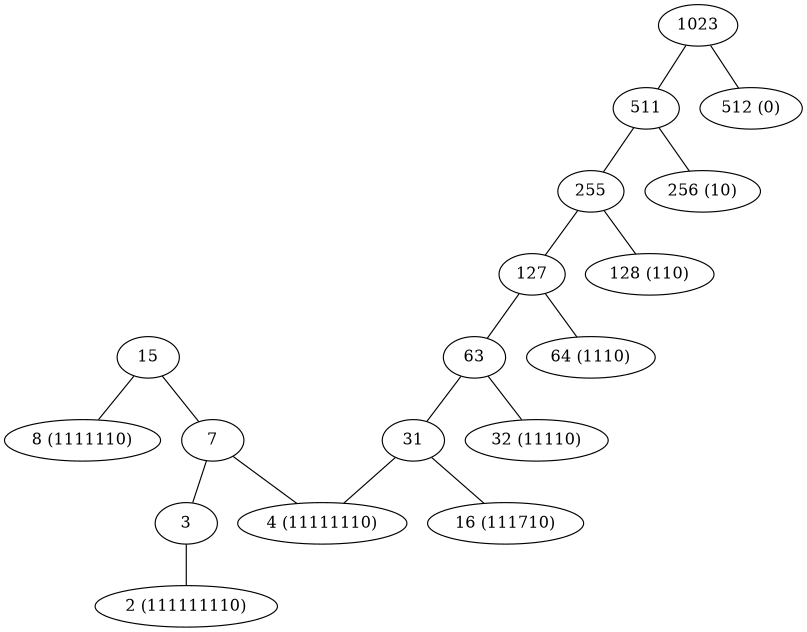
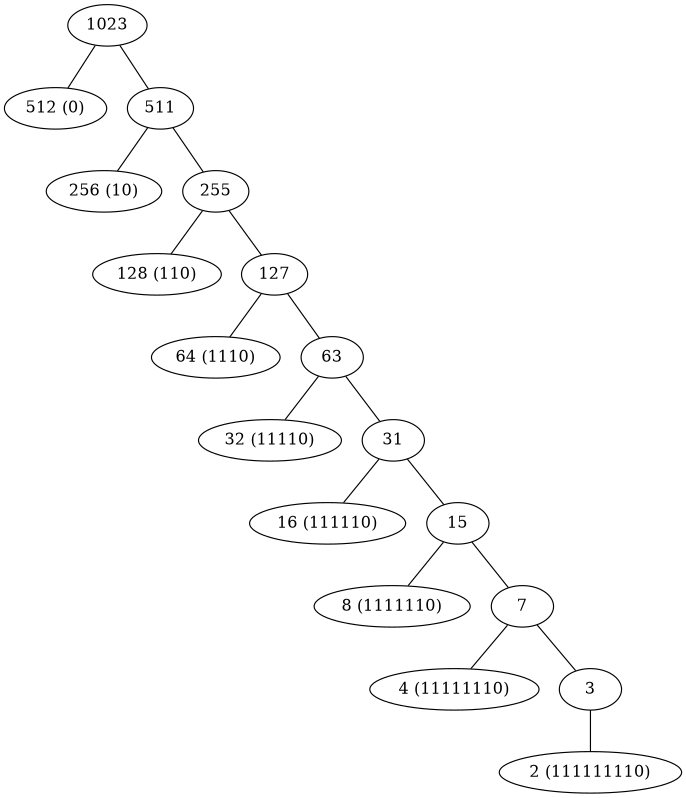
  digraph {
    rankdir=BT
    edge [dir=none]
    3
    7
    n3 [label="2 (111111110)"]
    15
    n5 [label="4 (11111110)"]
    31
    n7 [label="8 (1111110)"]
    63
-   n9 [label="16 (111710)"]
+   n9 [label="16 (111110)"]
    127
    n11 [label="32 (11110)"]
    255
    n13 [label="64 (1110)"]
    511
    n15 [label="128 (110)"]
    1023
    n17 [label="256 (10)"]
    n18 [label="512 (0)"]
    3 -> 7
    7 -> 15
    n3 -> 3
-   n5 -> 31
+   15 -> 31
    n5 -> 7
    31 -> 63
    n7 -> 15
    63 -> 127
    n9 -> 31
    127 -> 255
    n11 -> 63
    255 -> 511
    n13 -> 127
    511 -> 1023
    n15 -> 255
    n17 -> 511
    n18 -> 1023
  }
